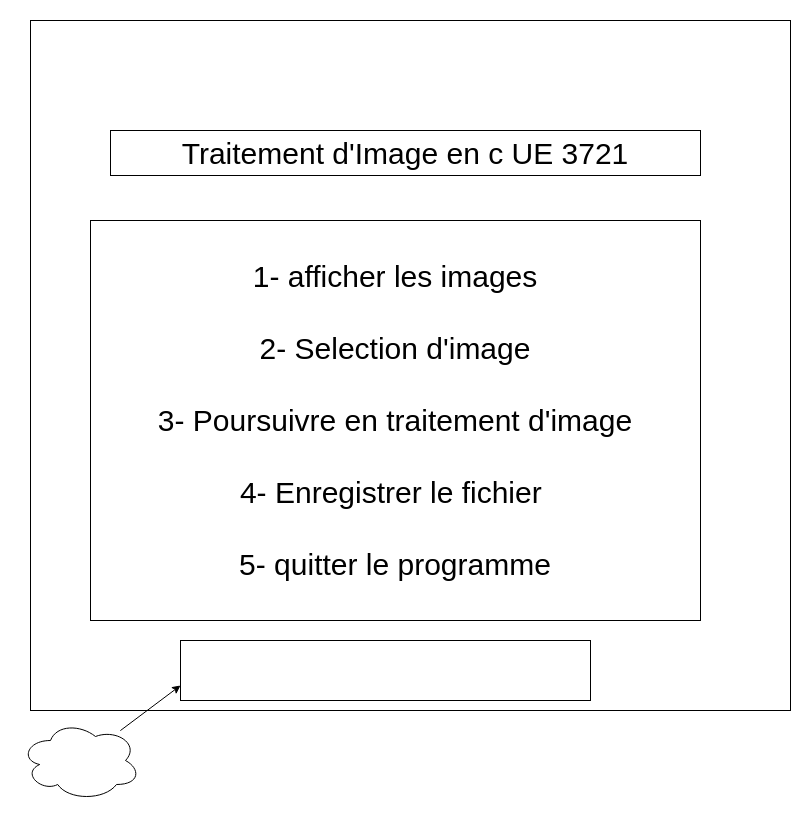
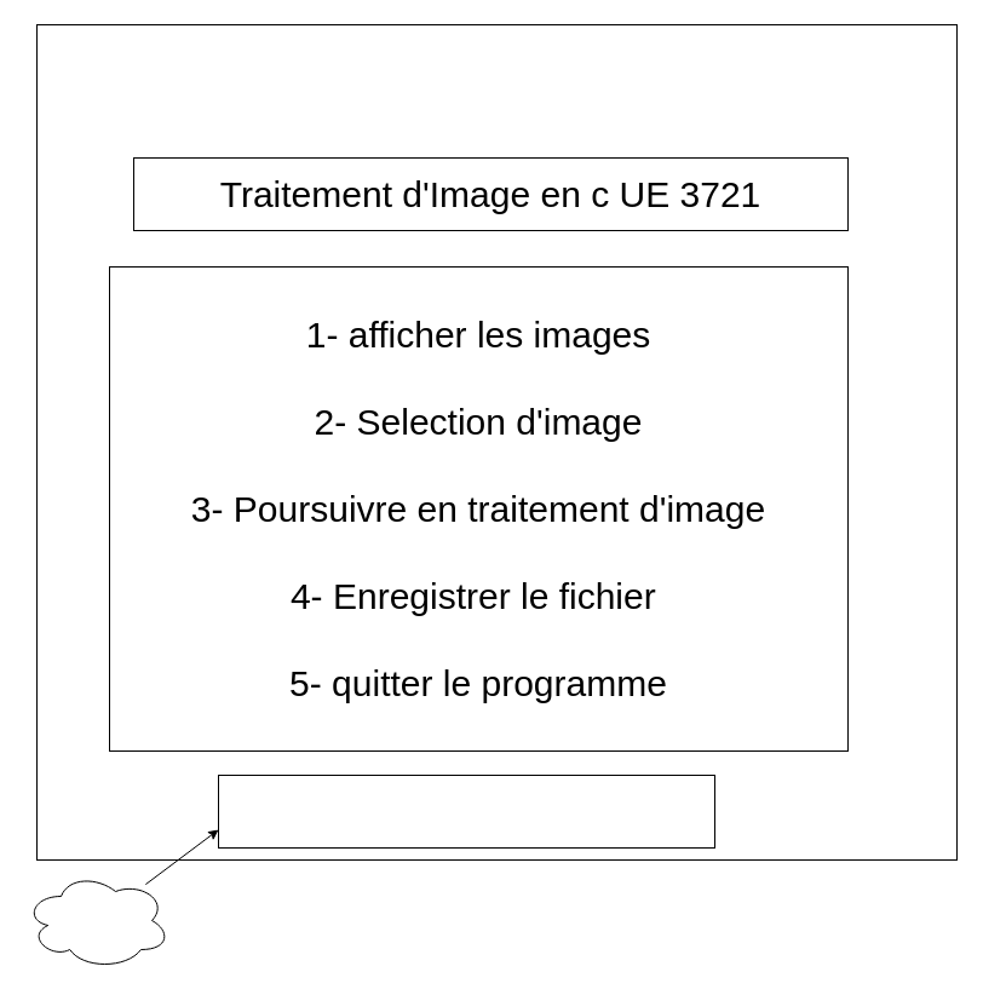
  <mxCell id="0" />
  <mxCell id="1" parent="0" />
  <mxCell id="2" value="" style="rounded=0;whiteSpace=wrap;html=1;" parent="1" vertex="1"><mxGeometry x="30" y="20" width="760" height="690" as="geometry" /></mxCell>
- <mxCell id="3" value="&lt;font style=&quot;font-size: 30px;&quot;&gt;Traitement d'Image en c UE 3721&lt;/font&gt;" style="rounded=0;whiteSpace=wrap;html=1;" parent="1" vertex="1"><mxGeometry x="110" y="130" width="590" height="45" as="geometry" /></mxCell>
+ <mxCell id="3" value="&lt;font style=&quot;font-size: 30px;&quot;&gt;Traitement d'Image en c UE 3721&lt;/font&gt;" style="rounded=0;whiteSpace=wrap;html=1;" parent="1" vertex="1"><mxGeometry x="110" y="130" width="590" height="60" as="geometry" /></mxCell>
  <mxCell id="4" value="1- afficher les images&lt;br&gt;&lt;br&gt;2- Selection d'image&lt;br&gt;&lt;br&gt;3- Poursuivre en traitement d'image&lt;br&gt;&lt;br&gt;4- Enregistrer le fichier&amp;nbsp;&lt;br&gt;&lt;br&gt;5- quitter le programme" style="rounded=0;whiteSpace=wrap;html=1;fontSize=30;" parent="1" vertex="1"><mxGeometry x="90" y="220" width="610" height="400" as="geometry" /></mxCell>
  <mxCell id="5" value="" style="rounded=0;whiteSpace=wrap;html=1;" vertex="1" parent="1"><mxGeometry x="180" y="640" width="410" height="60" as="geometry" /></mxCell>
  <mxCell id="6" value="" style="ellipse;shape=cloud;whiteSpace=wrap;html=1;" vertex="1" parent="1"><mxGeometry x="20" y="720" width="120" height="80" as="geometry" /></mxCell>
  <mxCell id="7" value="" style="endArrow=classic;html=1;entryX=0;entryY=0.75;entryDx=0;entryDy=0;" edge="1" parent="1" source="6" target="5"><mxGeometry width="50" height="50" relative="1" as="geometry"><mxPoint x="390" y="520" as="sourcePoint" /><mxPoint x="440" y="470" as="targetPoint" /></mxGeometry></mxCell>
